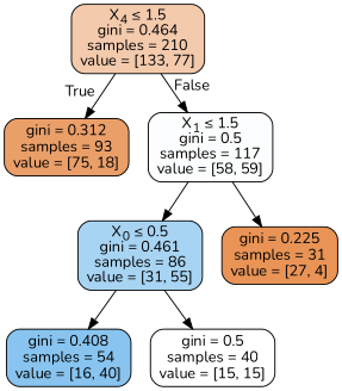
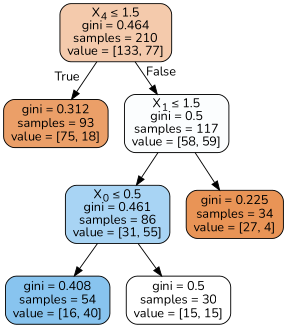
  digraph {
    fontname=Nunito
    node [color=black fontname=Nunito shape=box style="filled, rounded"]
    edge [fontname=Nunito]
    n1 [fillcolor="#e581396b" label=<X<SUB>4</SUB> &le; 1.5<br/>gini = 0.464<br/>samples = 210<br/>value = [133, 77]>]
    n2 [fillcolor="#e58139c2" label=<gini = 0.312<br/>samples = 93<br/>value = [75, 18]>]
    n3 [fillcolor="#399de504" label=<X<SUB>1</SUB> &le; 1.5<br/>gini = 0.5<br/>samples = 117<br/>value = [58, 59]>]
    n4 [fillcolor="#399de56f" label=<X<SUB>0</SUB> &le; 0.5<br/>gini = 0.461<br/>samples = 86<br/>value = [31, 55]>]
-   n5 [fillcolor="#e58139d9" label=<gini = 0.225<br/>samples = 31<br/>value = [27, 4]>]
+   n5 [fillcolor="#e58139d9" label=<gini = 0.225<br/>samples = 34<br/>value = [27, 4]>]
    n6 [fillcolor="#399de599" label=<gini = 0.408<br/>samples = 54<br/>value = [16, 40]>]
-   n7 [fillcolor="#e5813900" label=<gini = 0.5<br/>samples = 40<br/>value = [15, 15]>]
+   n7 [fillcolor="#e5813900" label=<gini = 0.5<br/>samples = 30<br/>value = [15, 15]>]
    n1 -> n2 [headlabel=True labelangle=45 labeldistance=2.5]
    n1 -> n3 [headlabel=False labelangle=-45 labeldistance=2.5]
    n3 -> n4
    n3 -> n5
    n4 -> n6
    n4 -> n7
  }
